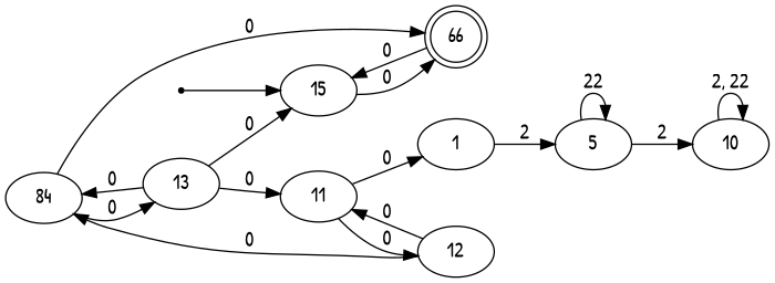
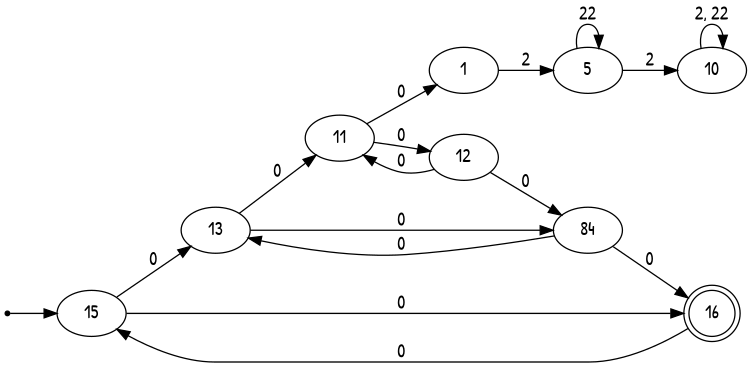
  digraph {
    fontname="Patrick Hand"
    rankdir=LR
    node [fontname="Patrick Hand"]
    edge [fontname="Patrick Hand"]
    inic [shape=point]
    15
    13
-   16 [shape=doublecircle label=66]
+   16 [shape=doublecircle]
    11
    n6 [label=84]
    1
    5
    10
    12
    inic -> 15
-   13 -> 15 [label=0]
+   15 -> 13 [label=0]
    15 -> 16 [label=0]
    13 -> 11 [label=0]
    13 -> n6 [label=0]
    16 -> 15 [label=0]
    11 -> 1 [label=0]
    11 -> 12 [label=0]
    n6 -> 13 [label=0]
    n6 -> 16 [label=0]
    1 -> 5 [label=2]
    5 -> 5 [label=22]
    5 -> 10 [label=2]
    10 -> 10 [label="2, 22"]
    12 -> 11 [label=0]
    12 -> n6 [label=0]
  }
